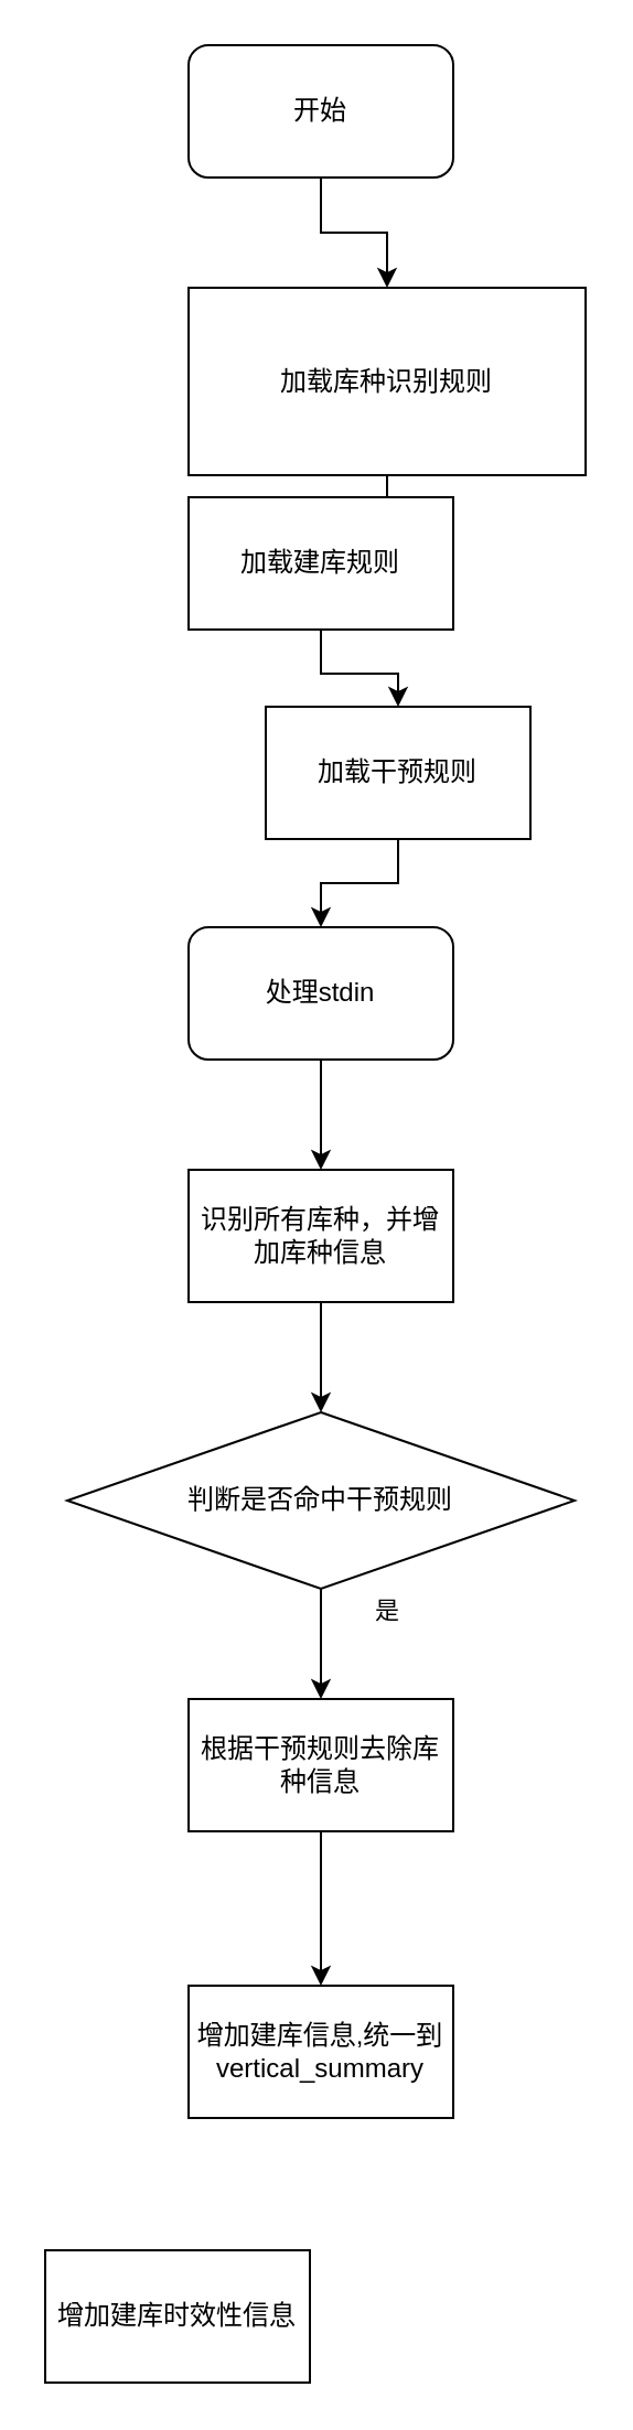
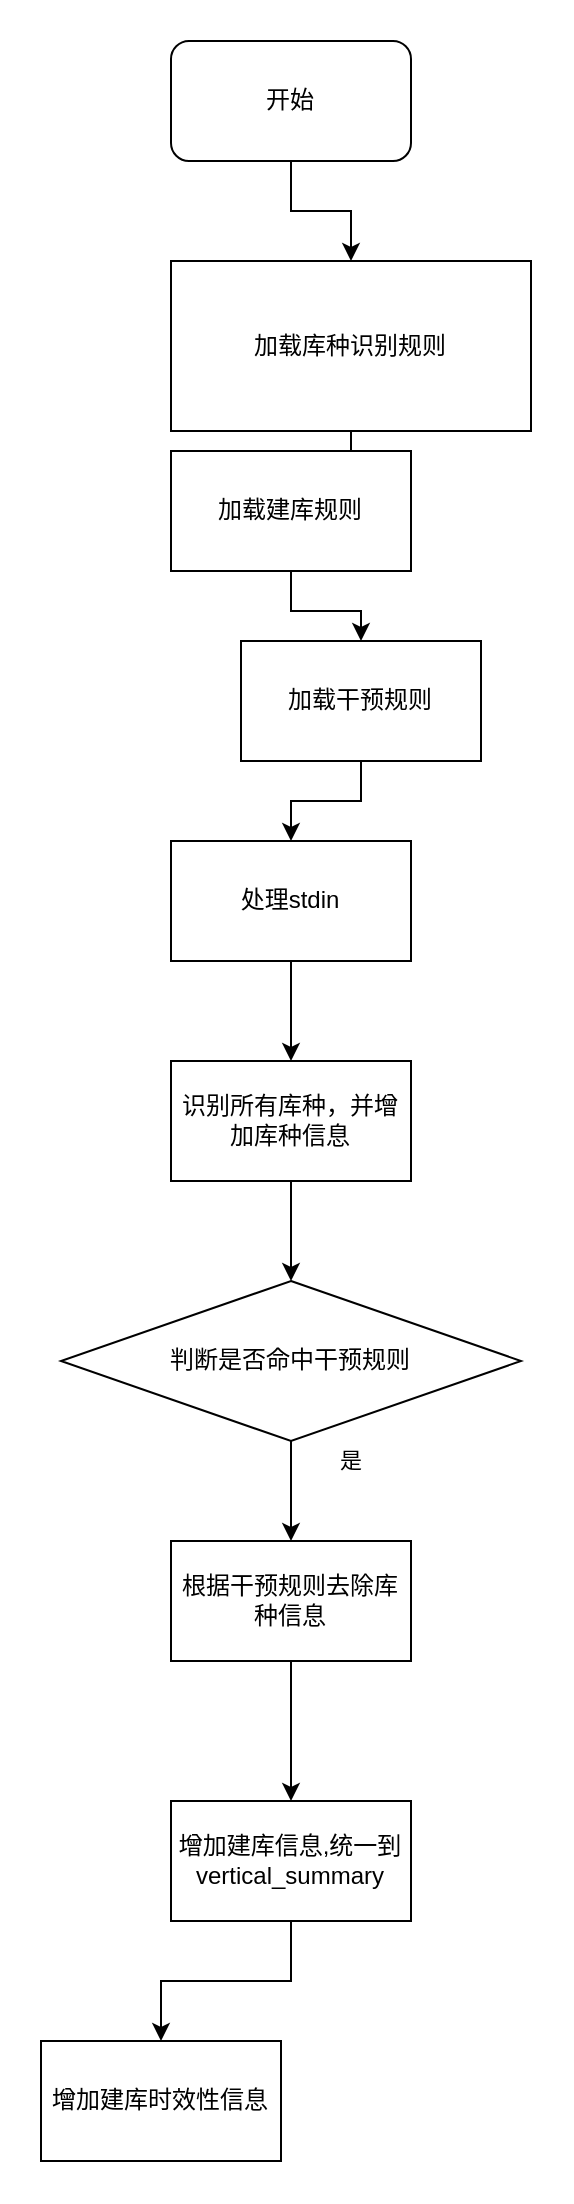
  <mxCell id="0" />
  <mxCell id="1" parent="0" />
  <mxCell id="2" value="" style="edgeStyle=orthogonalEdgeStyle;rounded=0;orthogonalLoop=1;jettySize=auto;html=1;" parent="1" source="3" target="5" edge="1"><mxGeometry relative="1" as="geometry"><mxPoint x="145" y="250" as="targetPoint" /></mxGeometry></mxCell>
  <mxCell id="3" value="开始" style="rounded=1;whiteSpace=wrap;html=1;" parent="1" vertex="1"><mxGeometry x="85" y="20" width="120" height="60" as="geometry" /></mxCell>
  <mxCell id="4" value="" style="edgeStyle=orthogonalEdgeStyle;rounded=0;orthogonalLoop=1;jettySize=auto;html=1;" parent="1" source="5" target="6" edge="1"><mxGeometry relative="1" as="geometry" /></mxCell>
  <mxCell id="5" value="加载库种识别规则" style="rounded=0;whiteSpace=wrap;html=1;" parent="1" vertex="1"><mxGeometry x="85" y="130" width="180" height="85" as="geometry" /></mxCell>
  <mxCell id="6" value="加载建库规则" style="rounded=0;whiteSpace=wrap;html=1;" parent="1" vertex="1"><mxGeometry x="85" y="225" width="120" height="60" as="geometry" /></mxCell>
  <mxCell id="7" value="" style="edgeStyle=orthogonalEdgeStyle;rounded=0;orthogonalLoop=1;jettySize=auto;html=1;" edge="1" parent="1" source="8" target="10"><mxGeometry relative="1" as="geometry" /></mxCell>
- <mxCell id="8" value="处理stdin" style="whiteSpace=wrap;html=1;rounded=1;" vertex="1" parent="1"><mxGeometry x="85" y="420" width="120" height="60" as="geometry" /></mxCell>
+ <mxCell id="8" value="处理stdin" style="rounded=0;whiteSpace=wrap;html=1;" vertex="1" parent="1"><mxGeometry x="85" y="420" width="120" height="60" as="geometry" /></mxCell>
  <mxCell id="9" value="" style="edgeStyle=orthogonalEdgeStyle;rounded=0;orthogonalLoop=1;jettySize=auto;html=1;" edge="1" parent="1" source="10" target="18"><mxGeometry relative="1" as="geometry" /></mxCell>
  <mxCell id="10" value="识别所有库种，并增加库种信息" style="rounded=0;whiteSpace=wrap;html=1;" vertex="1" parent="1"><mxGeometry x="85" y="530" width="120" height="60" as="geometry" /></mxCell>
  <mxCell id="11" value="" style="edgeStyle=orthogonalEdgeStyle;rounded=0;orthogonalLoop=1;jettySize=auto;html=1;" edge="1" parent="1" source="12" target="8"><mxGeometry relative="1" as="geometry" /></mxCell>
  <mxCell id="12" value="加载干预规则" style="rounded=0;whiteSpace=wrap;html=1;" parent="1" vertex="1"><mxGeometry x="120" y="320" width="120" height="60" as="geometry" /></mxCell>
  <mxCell id="13" value="" style="edgeStyle=orthogonalEdgeStyle;rounded=0;orthogonalLoop=1;jettySize=auto;html=1;" edge="1" parent="1" source="6" target="12"><mxGeometry relative="1" as="geometry"><mxPoint x="145" y="380" as="sourcePoint" /><mxPoint x="145" y="460" as="targetPoint" /></mxGeometry></mxCell>
+ <mxCell id="14" value="" style="edgeStyle=orthogonalEdgeStyle;rounded=0;orthogonalLoop=1;jettySize=auto;html=1;" edge="1" parent="1" source="15" target="16"><mxGeometry relative="1" as="geometry" /></mxCell>
  <mxCell id="15" value="增加建库信息,统一到vertical_summary" style="rounded=0;whiteSpace=wrap;html=1;" vertex="1" parent="1"><mxGeometry x="85" y="900" width="120" height="60" as="geometry" /></mxCell>
  <mxCell id="16" value="增加建库时效性信息" style="rounded=0;whiteSpace=wrap;html=1;" vertex="1" parent="1"><mxGeometry x="20" y="1020" width="120" height="60" as="geometry" /></mxCell>
  <mxCell id="17" value="是" style="edgeStyle=orthogonalEdgeStyle;rounded=0;orthogonalLoop=1;jettySize=auto;html=1;entryX=0.5;entryY=0;entryDx=0;entryDy=0;" edge="1" parent="1" source="18" target="20"><mxGeometry x="-0.6" y="30" relative="1" as="geometry"><mxPoint x="430" y="700" as="targetPoint" /><mxPoint as="offset" /></mxGeometry></mxCell>
  <mxCell id="18" value="判断是否命中干预规则" style="rhombus;whiteSpace=wrap;html=1;" vertex="1" parent="1"><mxGeometry x="30" y="640" width="230" height="80" as="geometry" /></mxCell>
  <mxCell id="19" value="" style="edgeStyle=orthogonalEdgeStyle;rounded=0;orthogonalLoop=1;jettySize=auto;html=1;" edge="1" parent="1" source="20" target="15"><mxGeometry relative="1" as="geometry" /></mxCell>
  <mxCell id="20" value="根据干预规则去除库种信息" style="rounded=0;whiteSpace=wrap;html=1;" vertex="1" parent="1"><mxGeometry x="85" y="770" width="120" height="60" as="geometry" /></mxCell>
